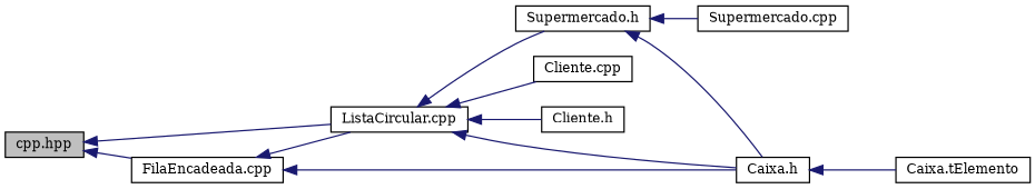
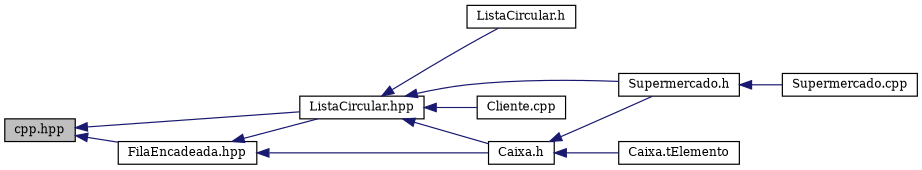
  digraph {
    fontname="DejaVu Serif"
    rankdir=LR
    node [color=black fillcolor=white fontname="DejaVu Serif" fontsize=10 shape=record style=filled]
    edge [color=midnightblue dir=back fontname="DejaVu Serif" fontsize=10 labelfontname=Helvetica labelfontsize=10 style=solid]
    n1 [fillcolor=grey75 fontcolor=black height=0.2 label="cpp.hpp" width=0.4]
-   n2 [height=0.2 label="ListaCircular.cpp" width=0.4]
-   n3 [height=0.2 label="FilaEncadeada.cpp" width=0.4]
-   n4 [height=0.2 label="Cliente.h" width=0.4]
+   n2 [height=0.2 label="ListaCircular.hpp" width=0.4]
+   n3 [height=0.2 label="FilaEncadeada.hpp" width=0.4]
+   n4 [height=0.2 label="ListaCircular.h" width=0.4]
    n5 [height=0.2 label="Supermercado.h" width=0.4]
    n6 [height=0.2 label="Caixa.h" width=0.4]
    n7 [height=0.2 label="Cliente.cpp" width=0.4]
    n8 [height=0.2 label="Supermercado.cpp" width=0.4]
    n9 [height=0.2 label="Caixa.tElemento" width=0.4]
    n1 -> n2
    n1 -> n3
    n2 -> n4
    n2 -> n5
    n2 -> n6
    n2 -> n7
    n3 -> n2
    n3 -> n6
    n5 -> n8
-   n5 -> n6
+   n6 -> n5
    n6 -> n9
  }
